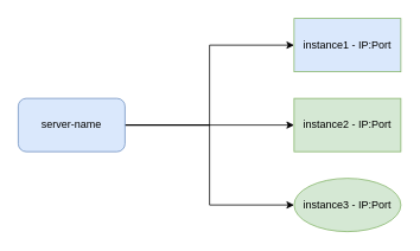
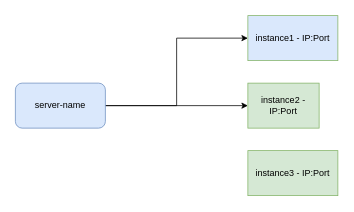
  <mxCell id="0" />
  <mxCell id="1" parent="0" />
  <mxCell id="2" style="edgeStyle=orthogonalEdgeStyle;rounded=0;orthogonalLoop=1;jettySize=auto;html=1;entryX=0;entryY=0.5;entryDx=0;entryDy=0;" edge="1" parent="1" source="5" target="6"><mxGeometry relative="1" as="geometry" /></mxCell>
  <mxCell id="3" style="edgeStyle=orthogonalEdgeStyle;rounded=0;orthogonalLoop=1;jettySize=auto;html=1;entryX=0;entryY=0.5;entryDx=0;entryDy=0;" edge="1" parent="1" source="5" target="7"><mxGeometry relative="1" as="geometry" /></mxCell>
- <mxCell id="4" style="edgeStyle=orthogonalEdgeStyle;rounded=0;orthogonalLoop=1;jettySize=auto;html=1;entryX=0;entryY=0.5;entryDx=0;entryDy=0;" edge="1" parent="1" source="5" target="8"><mxGeometry relative="1" as="geometry" /></mxCell>
  <mxCell id="5" value="server-name" style="rounded=1;whiteSpace=wrap;html=1;fillColor=#dae8fc;strokeColor=#6c8ebf;" vertex="1" parent="1"><mxGeometry x="20" y="110" width="120" height="60" as="geometry" /></mxCell>
  <mxCell id="6" value="instance1 - IP:Port" style="rounded=0;whiteSpace=wrap;html=1;fillColor=#dae8fc;strokeColor=#82b366;" vertex="1" parent="1"><mxGeometry x="330" y="20" width="120" height="60" as="geometry" /></mxCell>
- <mxCell id="7" value="instance2 - IP:Port" style="rounded=0;whiteSpace=wrap;html=1;fillColor=#d5e8d4;strokeColor=#82b366;" vertex="1" parent="1"><mxGeometry x="330" y="110" width="120" height="60" as="geometry" /></mxCell>
- <mxCell id="8" value="instance3 - IP:Port" style="ellipse;whiteSpace=wrap;html=1;fillColor=#d5e8d4;strokeColor=#82b366;" vertex="1" parent="1"><mxGeometry x="330" y="200" width="120" height="60" as="geometry" /></mxCell>
+ <mxCell id="7" value="instance2 - IP:Port" style="rounded=0;whiteSpace=wrap;html=1;fillColor=#d5e8d4;strokeColor=#82b366;" vertex="1" parent="1"><mxGeometry x="330" y="110" width="95" height="60" as="geometry" /></mxCell>
+ <mxCell id="8" value="instance3 - IP:Port" style="rounded=0;whiteSpace=wrap;html=1;fillColor=#d5e8d4;strokeColor=#82b366;" vertex="1" parent="1"><mxGeometry x="330" y="200" width="120" height="60" as="geometry" /></mxCell>
